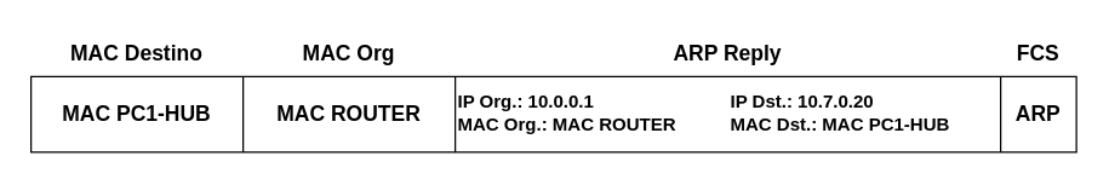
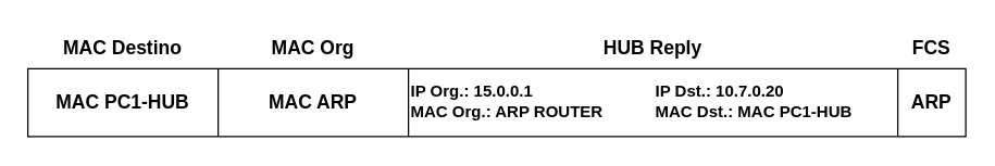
  <mxCell id="0" />
  <mxCell id="1" parent="0" />
  <mxCell id="2" value="" style="rounded=0;whiteSpace=wrap;html=1;" parent="1" vertex="1"><mxGeometry x="20" y="50" width="690" height="50" as="geometry" /></mxCell>
  <mxCell id="3" value="" style="endArrow=none;html=1;rounded=0;" parent="1" edge="1"><mxGeometry width="50" height="50" relative="1" as="geometry"><mxPoint x="160" y="100" as="sourcePoint" /><mxPoint x="160" y="50" as="targetPoint" /></mxGeometry></mxCell>
  <mxCell id="4" value="MAC Destino" style="text;html=1;align=center;verticalAlign=middle;whiteSpace=wrap;rounded=0;fontStyle=1;fontSize=14;" parent="1" vertex="1"><mxGeometry x="20" y="20" width="140" height="30" as="geometry" /></mxCell>
  <mxCell id="5" value="" style="endArrow=none;html=1;rounded=0;" parent="1" edge="1"><mxGeometry width="50" height="50" relative="1" as="geometry"><mxPoint x="300" y="100" as="sourcePoint" /><mxPoint x="300" y="50" as="targetPoint" /></mxGeometry></mxCell>
  <mxCell id="6" value="MAC Org" style="text;html=1;align=center;verticalAlign=middle;whiteSpace=wrap;rounded=0;fontStyle=1;fontSize=14;" parent="1" vertex="1"><mxGeometry x="160" y="20" width="140" height="30" as="geometry" /></mxCell>
  <mxCell id="7" value="MAC PC1-HUB" style="text;html=1;align=center;verticalAlign=middle;whiteSpace=wrap;rounded=0;fontStyle=1;fontSize=14;" parent="1" vertex="1"><mxGeometry x="20" y="50" width="140" height="50" as="geometry" /></mxCell>
- <mxCell id="8" value="MAC ROUTER" style="text;html=1;align=center;verticalAlign=middle;whiteSpace=wrap;rounded=0;fontStyle=1;fontSize=14;" parent="1" vertex="1"><mxGeometry x="160" y="50" width="140" height="50" as="geometry" /></mxCell>
+ <mxCell id="8" value="MAC ARP" style="text;html=1;align=center;verticalAlign=middle;whiteSpace=wrap;rounded=0;fontStyle=1;fontSize=14;" parent="1" vertex="1"><mxGeometry x="160" y="50" width="140" height="50" as="geometry" /></mxCell>
  <mxCell id="9" value="" style="endArrow=none;html=1;rounded=0;" parent="1" edge="1"><mxGeometry width="50" height="50" relative="1" as="geometry"><mxPoint x="660" y="100" as="sourcePoint" /><mxPoint x="660" y="50" as="targetPoint" /></mxGeometry></mxCell>
  <mxCell id="10" value="ARP" style="text;html=1;align=center;verticalAlign=middle;whiteSpace=wrap;rounded=0;fontStyle=1;fontSize=14;" parent="1" vertex="1"><mxGeometry x="660" y="50" width="50" height="50" as="geometry" /></mxCell>
- <mxCell id="11" value="IP Org.: 10.0.0.1" style="text;html=1;align=left;verticalAlign=middle;whiteSpace=wrap;rounded=0;fontStyle=1;fontSize=12;" parent="1" vertex="1"><mxGeometry x="300" y="57" width="180" height="20" as="geometry" /></mxCell>
+ <mxCell id="11" value="IP Org.: 15.0.0.1" style="text;html=1;align=left;verticalAlign=middle;whiteSpace=wrap;rounded=0;fontStyle=1;fontSize=12;" parent="1" vertex="1"><mxGeometry x="300" y="57" width="180" height="20" as="geometry" /></mxCell>
  <mxCell id="12" value="FCS" style="text;html=1;align=center;verticalAlign=middle;whiteSpace=wrap;rounded=0;fontStyle=1;fontSize=14;" parent="1" vertex="1"><mxGeometry x="660" y="20" width="50" height="30" as="geometry" /></mxCell>
- <mxCell id="13" value="MAC Org.: MAC ROUTER" style="text;html=1;align=left;verticalAlign=middle;whiteSpace=wrap;rounded=0;fontStyle=1;fontSize=12;" parent="1" vertex="1"><mxGeometry x="300" y="72" width="180" height="20" as="geometry" /></mxCell>
+ <mxCell id="13" value="MAC Org.: ARP ROUTER" style="text;html=1;align=left;verticalAlign=middle;whiteSpace=wrap;rounded=0;fontStyle=1;fontSize=12;" parent="1" vertex="1"><mxGeometry x="300" y="72" width="180" height="20" as="geometry" /></mxCell>
  <mxCell id="14" value="IP Dst.: 10.7.0.20" style="text;html=1;align=left;verticalAlign=middle;whiteSpace=wrap;rounded=0;fontStyle=1;fontSize=12;" parent="1" vertex="1"><mxGeometry x="480" y="57" width="180" height="20" as="geometry" /></mxCell>
  <mxCell id="15" value="MAC Dst.: MAC PC1-HUB" style="text;html=1;align=left;verticalAlign=middle;whiteSpace=wrap;rounded=0;fontStyle=1;fontSize=12;" parent="1" vertex="1"><mxGeometry x="480" y="72" width="180" height="20" as="geometry" /></mxCell>
- <mxCell id="16" value="ARP Reply" style="text;html=1;align=center;verticalAlign=middle;whiteSpace=wrap;rounded=0;fontStyle=1;fontSize=14;" parent="1" vertex="1"><mxGeometry x="300" y="20" width="360" height="30" as="geometry" /></mxCell>
+ <mxCell id="16" value="HUB Reply" style="text;html=1;align=center;verticalAlign=middle;whiteSpace=wrap;rounded=0;fontStyle=1;fontSize=14;" parent="1" vertex="1"><mxGeometry x="300" y="20" width="360" height="30" as="geometry" /></mxCell>
